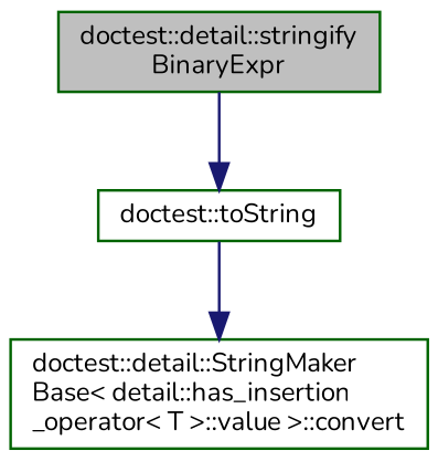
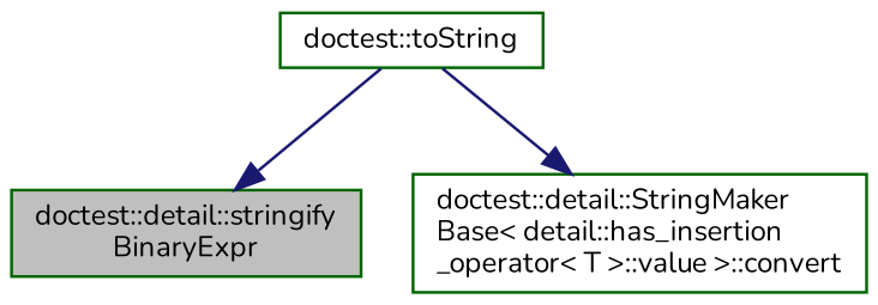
  digraph {
    rankdir=TB
    fontname=Nunito
    node [color=darkgreen fillcolor=white fontname=Nunito fontsize=10 shape=record style=filled]
    edge [color=midnightblue fontname=Nunito fontsize=10 labelfontname=Helvetica labelfontsize=10 style=solid]
    n1 [fillcolor=grey75 fontcolor=black height=0.2 label="doctest::detail::stringify\lBinaryExpr" width=0.4]
    n2 [height=0.2 label="doctest::toString" width=0.4]
    n3 [height=0.2 label="doctest::detail::StringMaker\lBase\< detail::has_insertion\l_operator\< T \>::value \>::convert" width=0.4]
-   n1 -> n2
+   n2 -> n1
    n2 -> n3
  }
